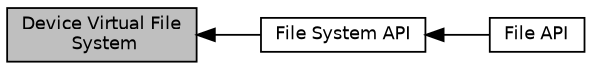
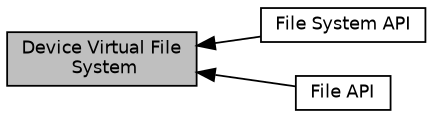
  digraph {
    fontname="DejaVu Sans"
    rankdir=LR
    node [color=black fillcolor=white fontname="DejaVu Sans" fontsize=10 shape=record style=filled]
    edge [dir=back fontname="DejaVu Sans" fontsize=10 labelfontname="FreeSans.ttf" labelfontsize=10 shape=plaintext style=solid]
    n1 [fillcolor=grey75 fontcolor=black height=0.2 label="Device Virtual File\l System" width=0.4]
    n2 [height=0.2 label="File System API" width=0.4]
    n3 [height=0.2 label="File API" width=0.4]
    n1 -> n2
-   n2 -> n3
+   n1 -> n3
  }
